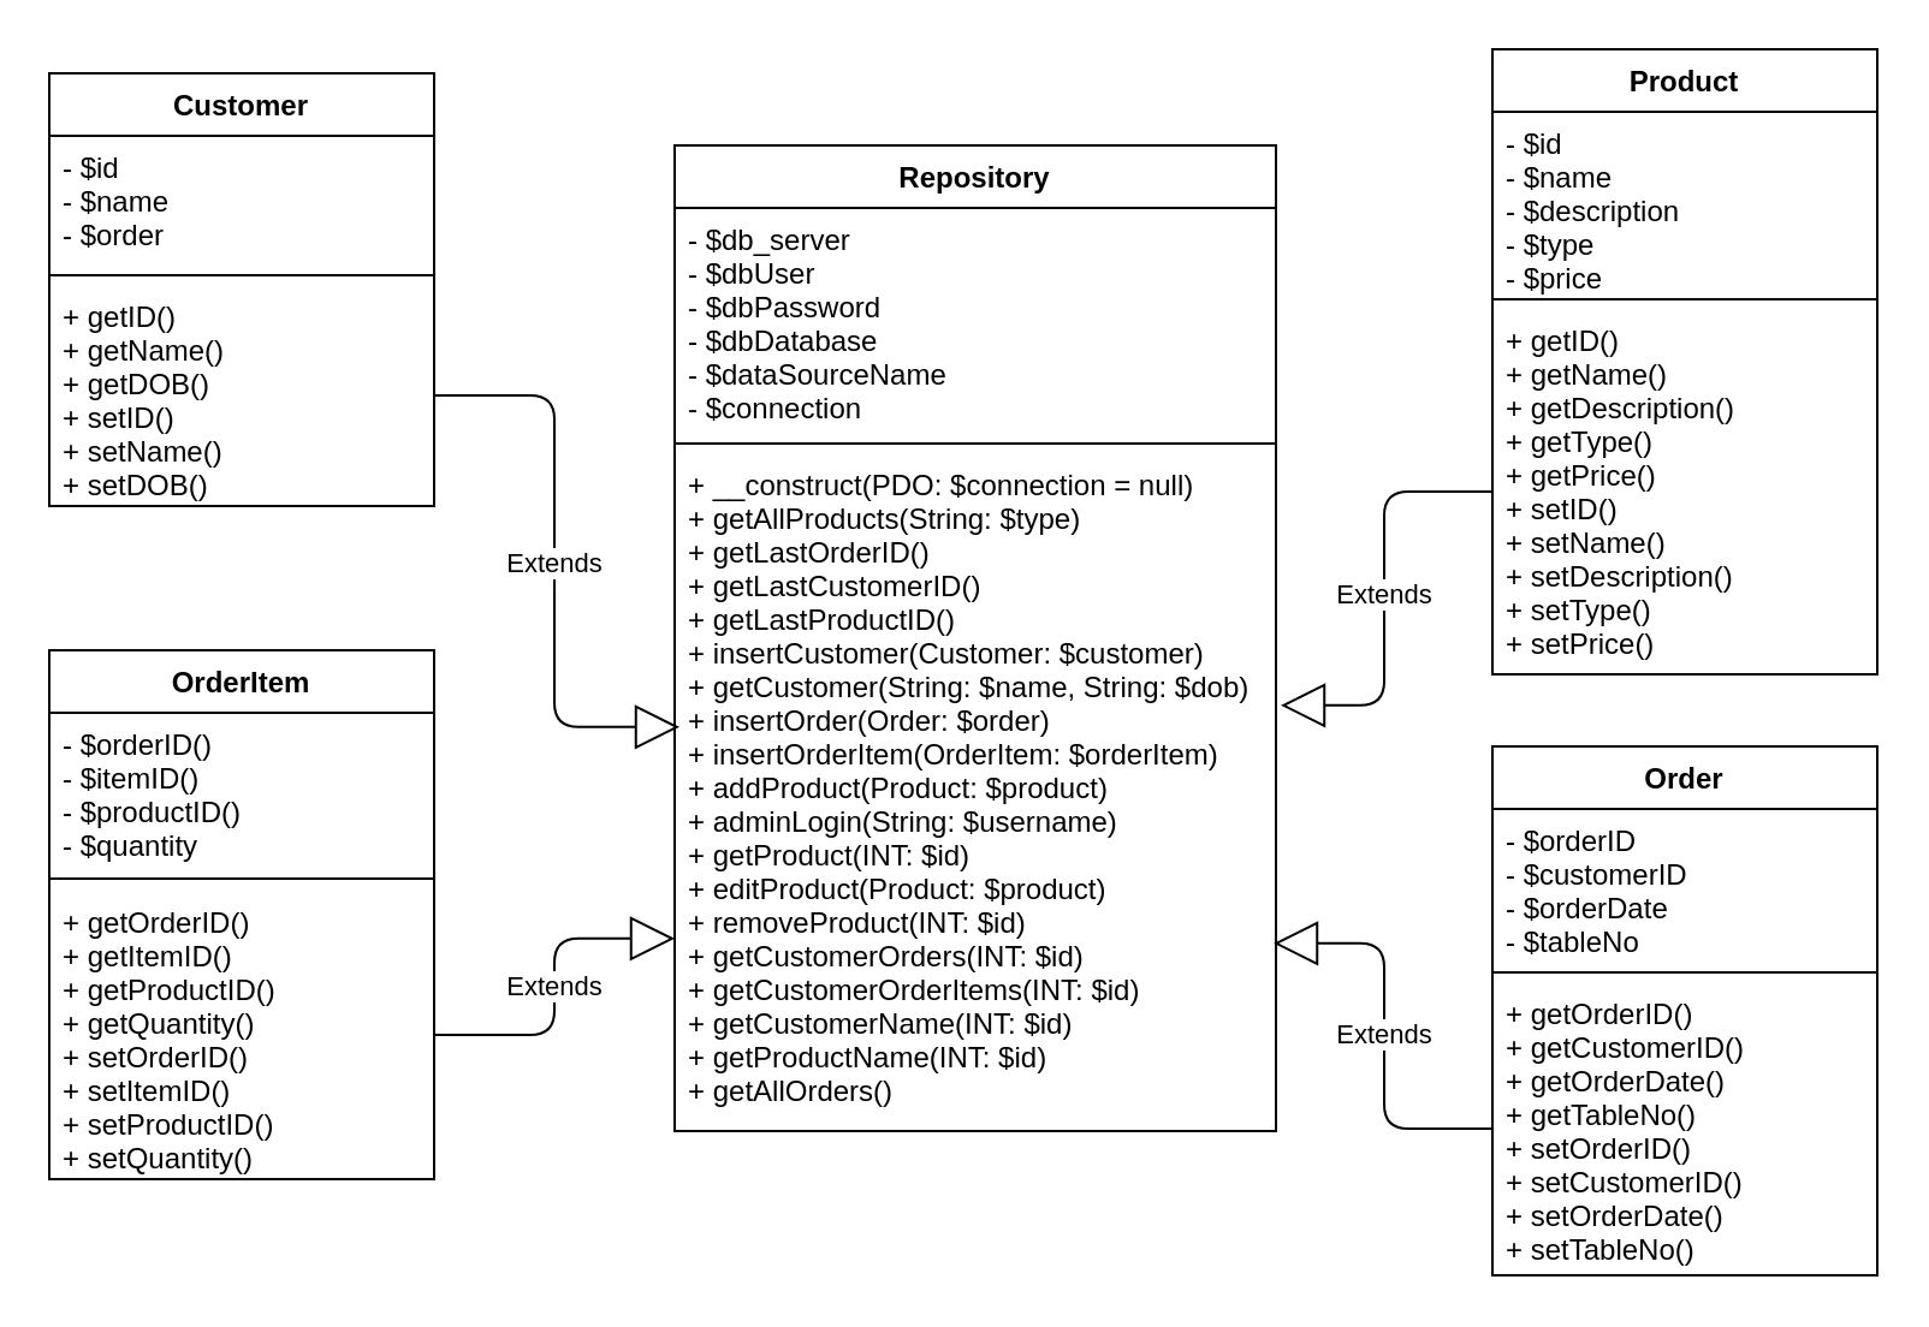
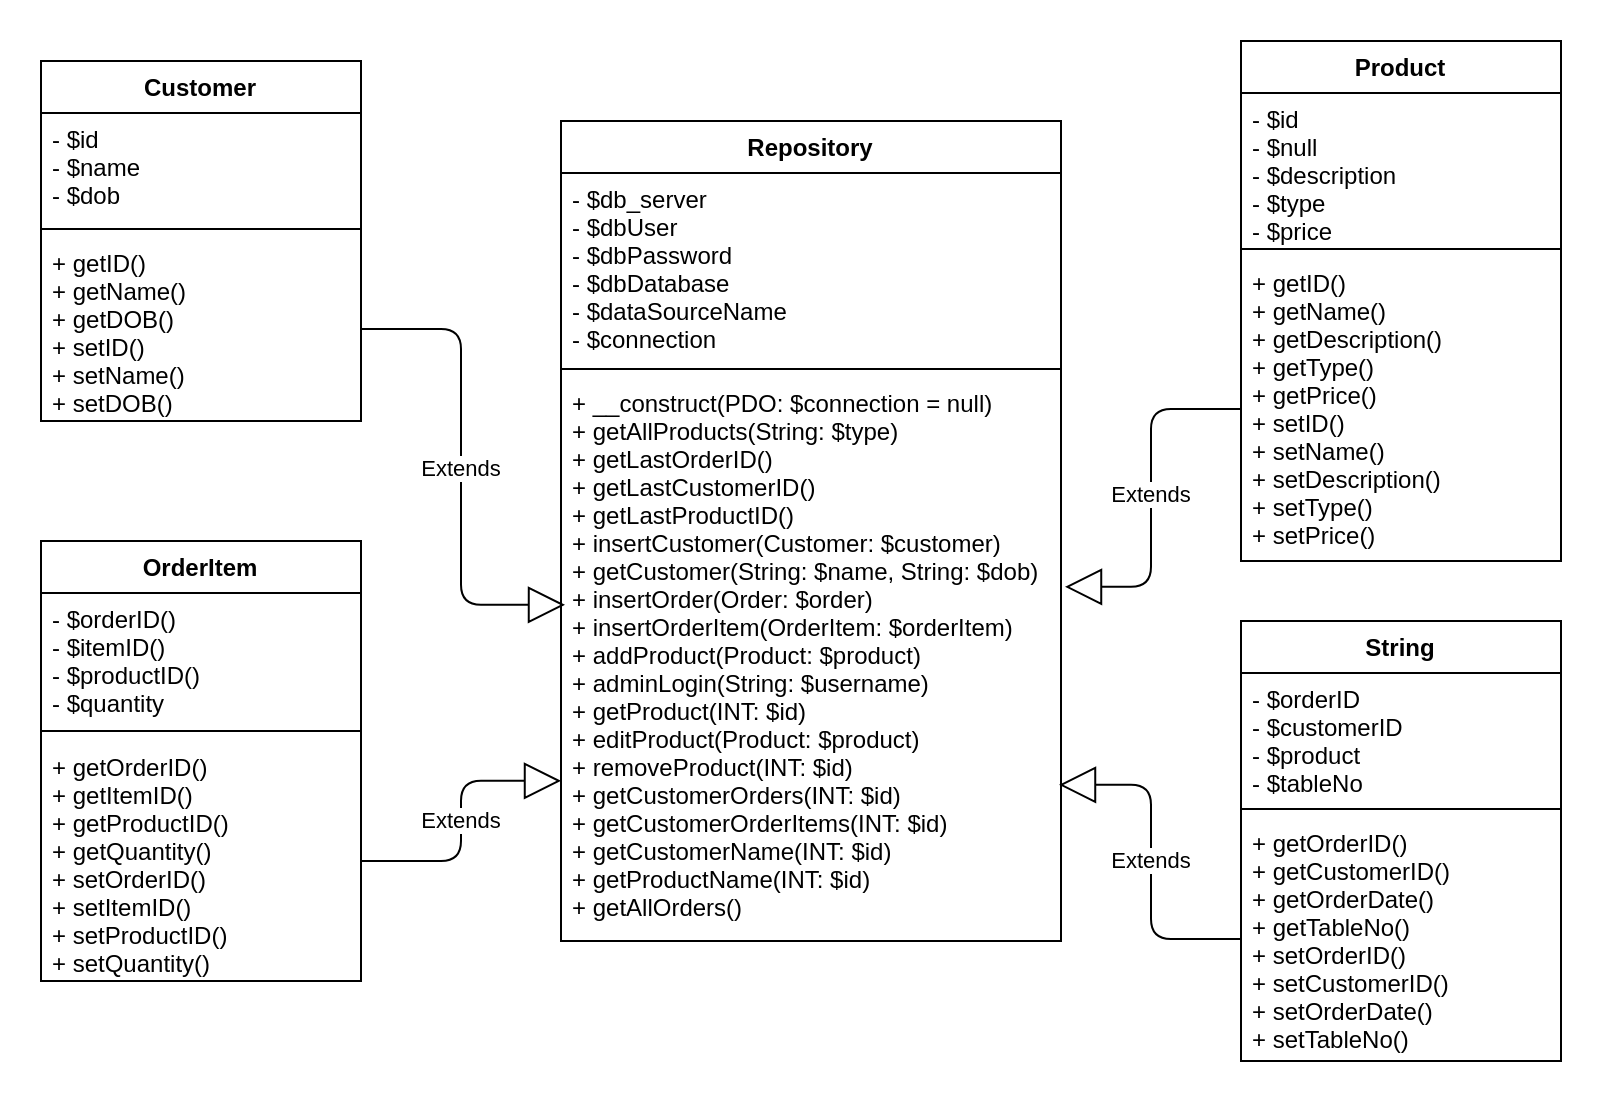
  <mxCell id="0" />
  <mxCell id="1" parent="0" />
  <mxCell id="2" value="Repository" style="swimlane;fontStyle=1;align=center;verticalAlign=top;childLayout=stackLayout;horizontal=1;startSize=26;horizontalStack=0;resizeParent=1;resizeParentMax=0;resizeLast=0;collapsible=1;marginBottom=0;" parent="1" vertex="1"><mxGeometry x="280" y="60" width="250" height="410" as="geometry"><mxRectangle x="270" y="110" width="100" height="26" as="alternateBounds" /></mxGeometry></mxCell>
  <mxCell id="3" value="- $db_server&#10;- $dbUser&#10;- $dbPassword&#10;- $dbDatabase&#10;- $dataSourceName&#10;- $connection" style="text;strokeColor=none;fillColor=none;align=left;verticalAlign=top;spacingLeft=4;spacingRight=4;overflow=hidden;rotatable=0;points=[[0,0.5],[1,0.5]];portConstraint=eastwest;" parent="2" vertex="1"><mxGeometry y="26" width="250" height="94" as="geometry" /></mxCell>
  <mxCell id="4" value="" style="line;strokeWidth=1;fillColor=none;align=left;verticalAlign=middle;spacingTop=-1;spacingLeft=3;spacingRight=3;rotatable=0;labelPosition=right;points=[];portConstraint=eastwest;" parent="2" vertex="1"><mxGeometry y="120" width="250" height="8" as="geometry" /></mxCell>
  <mxCell id="5" value="+ __construct(PDO: $connection = null)&#10;+ getAllProducts(String: $type)&#10;+ getLastOrderID()&#10;+ getLastCustomerID()&#10;+ getLastProductID()&#10;+ insertCustomer(Customer: $customer)&#10;+ getCustomer(String: $name, String: $dob)&#10;+ insertOrder(Order: $order)&#10;+ insertOrderItem(OrderItem: $orderItem)&#10;+ addProduct(Product: $product)&#10;+ adminLogin(String: $username)&#10;+ getProduct(INT: $id)&#10;+ editProduct(Product: $product)&#10;+ removeProduct(INT: $id)&#10;+ getCustomerOrders(INT: $id)&#10;+ getCustomerOrderItems(INT: $id)&#10;+ getCustomerName(INT: $id)&#10;+ getProductName(INT: $id)&#10;+ getAllOrders()" style="text;strokeColor=none;fillColor=none;align=left;verticalAlign=top;spacingLeft=4;spacingRight=4;overflow=hidden;rotatable=0;points=[[0,0.5],[1,0.5]];portConstraint=eastwest;" parent="2" vertex="1"><mxGeometry y="128" width="250" height="282" as="geometry" /></mxCell>
- <mxCell id="6" value="Order" style="swimlane;fontStyle=1;align=center;verticalAlign=top;childLayout=stackLayout;horizontal=1;startSize=26;horizontalStack=0;resizeParent=1;resizeParentMax=0;resizeLast=0;collapsible=1;marginBottom=0;" parent="1" vertex="1"><mxGeometry x="620" y="310" width="160" height="220" as="geometry" /></mxCell>
- <mxCell id="7" value="- $orderID&#10;- $customerID&#10;- $orderDate&#10;- $tableNo" style="text;strokeColor=none;fillColor=none;align=left;verticalAlign=top;spacingLeft=4;spacingRight=4;overflow=hidden;rotatable=0;points=[[0,0.5],[1,0.5]];portConstraint=eastwest;" parent="6" vertex="1"><mxGeometry y="26" width="160" height="64" as="geometry" /></mxCell>
+ <mxCell id="6" value="String" style="swimlane;fontStyle=1;align=center;verticalAlign=top;childLayout=stackLayout;horizontal=1;startSize=26;horizontalStack=0;resizeParent=1;resizeParentMax=0;resizeLast=0;collapsible=1;marginBottom=0;" parent="1" vertex="1"><mxGeometry x="620" y="310" width="160" height="220" as="geometry" /></mxCell>
+ <mxCell id="7" value="- $orderID&#10;- $customerID&#10;- $product&#10;- $tableNo" style="text;strokeColor=none;fillColor=none;align=left;verticalAlign=top;spacingLeft=4;spacingRight=4;overflow=hidden;rotatable=0;points=[[0,0.5],[1,0.5]];portConstraint=eastwest;" parent="6" vertex="1"><mxGeometry y="26" width="160" height="64" as="geometry" /></mxCell>
  <mxCell id="8" value="" style="line;strokeWidth=1;fillColor=none;align=left;verticalAlign=middle;spacingTop=-1;spacingLeft=3;spacingRight=3;rotatable=0;labelPosition=right;points=[];portConstraint=eastwest;" parent="6" vertex="1"><mxGeometry y="90" width="160" height="8" as="geometry" /></mxCell>
  <mxCell id="9" value="+ getOrderID()&#10;+ getCustomerID()&#10;+ getOrderDate()&#10;+ getTableNo()&#10;+ setOrderID()&#10;+ setCustomerID()&#10;+ setOrderDate()&#10;+ setTableNo()" style="text;strokeColor=none;fillColor=none;align=left;verticalAlign=top;spacingLeft=4;spacingRight=4;overflow=hidden;rotatable=0;points=[[0,0.5],[1,0.5]];portConstraint=eastwest;" parent="6" vertex="1"><mxGeometry y="98" width="160" height="122" as="geometry" /></mxCell>
  <mxCell id="10" value="OrderItem" style="swimlane;fontStyle=1;align=center;verticalAlign=top;childLayout=stackLayout;horizontal=1;startSize=26;horizontalStack=0;resizeParent=1;resizeParentMax=0;resizeLast=0;collapsible=1;marginBottom=0;" parent="1" vertex="1"><mxGeometry x="20" y="270" width="160" height="220" as="geometry" /></mxCell>
  <mxCell id="11" value="- $orderID()&#10;- $itemID()&#10;- $productID()&#10;- $quantity" style="text;strokeColor=none;fillColor=none;align=left;verticalAlign=top;spacingLeft=4;spacingRight=4;overflow=hidden;rotatable=0;points=[[0,0.5],[1,0.5]];portConstraint=eastwest;" parent="10" vertex="1"><mxGeometry y="26" width="160" height="64" as="geometry" /></mxCell>
  <mxCell id="12" value="" style="line;strokeWidth=1;fillColor=none;align=left;verticalAlign=middle;spacingTop=-1;spacingLeft=3;spacingRight=3;rotatable=0;labelPosition=right;points=[];portConstraint=eastwest;" parent="10" vertex="1"><mxGeometry y="90" width="160" height="10" as="geometry" /></mxCell>
  <mxCell id="13" value="+ getOrderID()&#10;+ getItemID()&#10;+ getProductID()&#10;+ getQuantity()&#10;+ setOrderID()&#10;+ setItemID()&#10;+ setProductID()&#10;+ setQuantity()" style="text;strokeColor=none;fillColor=none;align=left;verticalAlign=top;spacingLeft=4;spacingRight=4;overflow=hidden;rotatable=0;points=[[0,0.5],[1,0.5]];portConstraint=eastwest;" parent="10" vertex="1"><mxGeometry y="100" width="160" height="120" as="geometry" /></mxCell>
  <mxCell id="14" value="Customer" style="swimlane;fontStyle=1;align=center;verticalAlign=top;childLayout=stackLayout;horizontal=1;startSize=26;horizontalStack=0;resizeParent=1;resizeParentMax=0;resizeLast=0;collapsible=1;marginBottom=0;" parent="1" vertex="1"><mxGeometry x="20" y="30" width="160" height="180" as="geometry" /></mxCell>
- <mxCell id="15" value="- $id&#10;- $name&#10;- $order" style="text;strokeColor=none;fillColor=none;align=left;verticalAlign=top;spacingLeft=4;spacingRight=4;overflow=hidden;rotatable=0;points=[[0,0.5],[1,0.5]];portConstraint=eastwest;" parent="14" vertex="1"><mxGeometry y="26" width="160" height="54" as="geometry" /></mxCell>
+ <mxCell id="15" value="- $id&#10;- $name&#10;- $dob" style="text;strokeColor=none;fillColor=none;align=left;verticalAlign=top;spacingLeft=4;spacingRight=4;overflow=hidden;rotatable=0;points=[[0,0.5],[1,0.5]];portConstraint=eastwest;" parent="14" vertex="1"><mxGeometry y="26" width="160" height="54" as="geometry" /></mxCell>
  <mxCell id="16" value="" style="line;strokeWidth=1;fillColor=none;align=left;verticalAlign=middle;spacingTop=-1;spacingLeft=3;spacingRight=3;rotatable=0;labelPosition=right;points=[];portConstraint=eastwest;" parent="14" vertex="1"><mxGeometry y="80" width="160" height="8" as="geometry" /></mxCell>
  <mxCell id="17" value="+ getID()&#10;+ getName()&#10;+ getDOB()&#10;+ setID()&#10;+ setName()&#10;+ setDOB()" style="text;strokeColor=none;fillColor=none;align=left;verticalAlign=top;spacingLeft=4;spacingRight=4;overflow=hidden;rotatable=0;points=[[0,0.5],[1,0.5]];portConstraint=eastwest;" parent="14" vertex="1"><mxGeometry y="88" width="160" height="92" as="geometry" /></mxCell>
  <mxCell id="18" value="Product" style="swimlane;fontStyle=1;align=center;verticalAlign=top;childLayout=stackLayout;horizontal=1;startSize=26;horizontalStack=0;resizeParent=1;resizeParentMax=0;resizeLast=0;collapsible=1;marginBottom=0;" parent="1" vertex="1"><mxGeometry x="620" y="20" width="160" height="260" as="geometry" /></mxCell>
- <mxCell id="19" value="- $id&#10;- $name&#10;- $description&#10;- $type&#10;- $price" style="text;strokeColor=none;fillColor=none;align=left;verticalAlign=top;spacingLeft=4;spacingRight=4;overflow=hidden;rotatable=0;points=[[0,0.5],[1,0.5]];portConstraint=eastwest;" parent="18" vertex="1"><mxGeometry y="26" width="160" height="74" as="geometry" /></mxCell>
+ <mxCell id="19" value="- $id&#10;- $null&#10;- $description&#10;- $type&#10;- $price" style="text;strokeColor=none;fillColor=none;align=left;verticalAlign=top;spacingLeft=4;spacingRight=4;overflow=hidden;rotatable=0;points=[[0,0.5],[1,0.5]];portConstraint=eastwest;" parent="18" vertex="1"><mxGeometry y="26" width="160" height="74" as="geometry" /></mxCell>
  <mxCell id="20" value="" style="line;strokeWidth=1;fillColor=none;align=left;verticalAlign=middle;spacingTop=-1;spacingLeft=3;spacingRight=3;rotatable=0;labelPosition=right;points=[];portConstraint=eastwest;" parent="18" vertex="1"><mxGeometry y="100" width="160" height="8" as="geometry" /></mxCell>
  <mxCell id="21" value="+ getID()&#10;+ getName()&#10;+ getDescription()&#10;+ getType()&#10;+ getPrice()&#10;+ setID()&#10;+ setName()&#10;+ setDescription()&#10;+ setType()&#10;+ setPrice()" style="text;strokeColor=none;fillColor=none;align=left;verticalAlign=top;spacingLeft=4;spacingRight=4;overflow=hidden;rotatable=0;points=[[0,0.5],[1,0.5]];portConstraint=eastwest;" parent="18" vertex="1"><mxGeometry y="108" width="160" height="152" as="geometry" /></mxCell>
  <mxCell id="22" value="Extends" style="endArrow=block;endSize=16;endFill=0;html=1;exitX=1;exitY=0.5;exitDx=0;exitDy=0;entryX=0;entryY=0.716;entryDx=0;entryDy=0;entryPerimeter=0;edgeStyle=orthogonalEdgeStyle;" edge="1" parent="1" source="13" target="5"><mxGeometry width="160" relative="1" as="geometry"><mxPoint x="50" y="560" as="sourcePoint" /><mxPoint x="210" y="560" as="targetPoint" /></mxGeometry></mxCell>
  <mxCell id="23" value="Extends" style="endArrow=block;endSize=16;endFill=0;html=1;exitX=1;exitY=0.5;exitDx=0;exitDy=0;entryX=0.008;entryY=0.404;entryDx=0;entryDy=0;entryPerimeter=0;edgeStyle=orthogonalEdgeStyle;" edge="1" parent="1" source="17" target="5"><mxGeometry width="160" relative="1" as="geometry"><mxPoint x="150" y="240" as="sourcePoint" /><mxPoint x="250" y="200" as="targetPoint" /></mxGeometry></mxCell>
  <mxCell id="24" value="Extends" style="endArrow=block;endSize=16;endFill=0;html=1;exitX=0;exitY=0.5;exitDx=0;exitDy=0;entryX=0.996;entryY=0.723;entryDx=0;entryDy=0;entryPerimeter=0;edgeStyle=orthogonalEdgeStyle;" edge="1" parent="1" source="9" target="5"><mxGeometry width="160" relative="1" as="geometry"><mxPoint x="530" y="490" as="sourcePoint" /><mxPoint x="630" y="450" as="targetPoint" /></mxGeometry></mxCell>
  <mxCell id="25" value="Extends" style="endArrow=block;endSize=16;endFill=0;html=1;exitX=0;exitY=0.5;exitDx=0;exitDy=0;entryX=1.008;entryY=0.372;entryDx=0;entryDy=0;entryPerimeter=0;edgeStyle=orthogonalEdgeStyle;" edge="1" parent="1" source="21" target="5"><mxGeometry width="160" relative="1" as="geometry"><mxPoint x="641" y="257" as="sourcePoint" /><mxPoint x="550" y="180" as="targetPoint" /></mxGeometry></mxCell>
